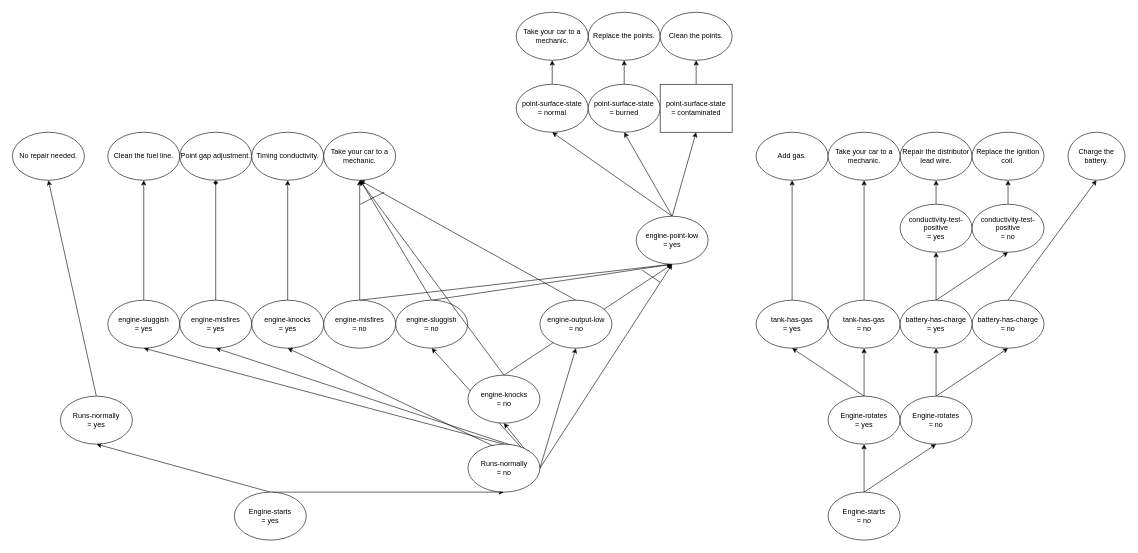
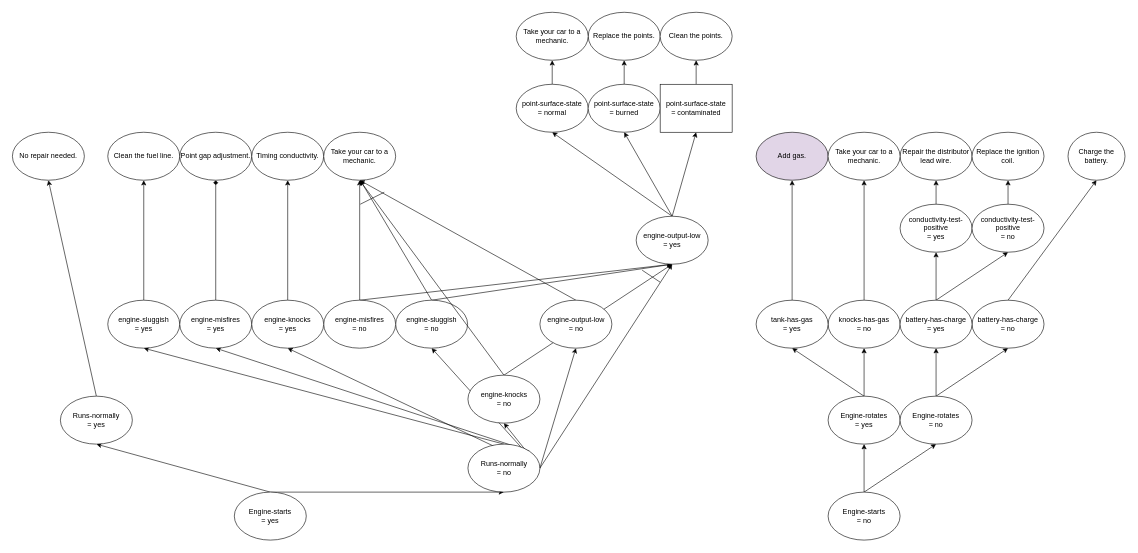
  <mxCell id="0" />
  <mxCell id="1" parent="0" />
  <mxCell id="2" style="edgeStyle=none;rounded=0;orthogonalLoop=1;jettySize=auto;html=1;exitX=0.5;exitY=0;exitDx=0;exitDy=0;entryX=0.5;entryY=1;entryDx=0;entryDy=0;" edge="1" parent="1" source="4" target="9"><mxGeometry relative="1" as="geometry" /></mxCell>
  <mxCell id="3" style="edgeStyle=none;rounded=0;orthogonalLoop=1;jettySize=auto;html=1;exitX=0.5;exitY=0;exitDx=0;exitDy=0;entryX=0.5;entryY=1;entryDx=0;entryDy=0;" edge="1" parent="1" source="4" target="17"><mxGeometry relative="1" as="geometry" /></mxCell>
  <mxCell id="4" value="Engine-starts&lt;br&gt;= yes" style="ellipse;whiteSpace=wrap;html=1;" vertex="1" parent="1"><mxGeometry x="390" y="820" width="120" height="80" as="geometry" /></mxCell>
  <mxCell id="5" style="edgeStyle=none;rounded=0;orthogonalLoop=1;jettySize=auto;html=1;exitX=0.5;exitY=0;exitDx=0;exitDy=0;entryX=0.5;entryY=1;entryDx=0;entryDy=0;" edge="1" parent="1" source="7" target="20"><mxGeometry relative="1" as="geometry" /></mxCell>
  <mxCell id="6" style="edgeStyle=none;rounded=0;orthogonalLoop=1;jettySize=auto;html=1;exitX=0.5;exitY=0;exitDx=0;exitDy=0;entryX=0.5;entryY=1;entryDx=0;entryDy=0;" edge="1" parent="1" source="7" target="23"><mxGeometry relative="1" as="geometry" /></mxCell>
  <mxCell id="7" value="Engine-starts&lt;br&gt;= no" style="ellipse;whiteSpace=wrap;html=1;" vertex="1" parent="1"><mxGeometry x="1380" y="820" width="120" height="80" as="geometry" /></mxCell>
  <mxCell id="8" style="rounded=0;orthogonalLoop=1;jettySize=auto;html=1;exitX=0.5;exitY=0;exitDx=0;exitDy=0;entryX=0.5;entryY=1;entryDx=0;entryDy=0;" edge="1" parent="1" source="9" target="64"><mxGeometry relative="1" as="geometry" /></mxCell>
  <mxCell id="9" value="Runs-normally&lt;br&gt;= yes" style="ellipse;whiteSpace=wrap;html=1;" vertex="1" parent="1"><mxGeometry x="100" y="660" width="120" height="80" as="geometry" /></mxCell>
  <mxCell id="10" style="edgeStyle=none;rounded=0;orthogonalLoop=1;jettySize=auto;html=1;exitX=0.5;exitY=0;exitDx=0;exitDy=0;entryX=0.5;entryY=1;entryDx=0;entryDy=0;" edge="1" parent="1" source="17" target="25"><mxGeometry relative="1" as="geometry" /></mxCell>
  <mxCell id="11" style="edgeStyle=none;rounded=0;orthogonalLoop=1;jettySize=auto;html=1;exitX=1;exitY=0.5;exitDx=0;exitDy=0;entryX=0.5;entryY=1;entryDx=0;entryDy=0;" edge="1" parent="1" source="17" target="28"><mxGeometry relative="1" as="geometry" /></mxCell>
  <mxCell id="12" style="edgeStyle=none;rounded=0;orthogonalLoop=1;jettySize=auto;html=1;exitX=1;exitY=0;exitDx=0;exitDy=0;entryX=0.5;entryY=1;entryDx=0;entryDy=0;" edge="1" parent="1" source="17" target="33"><mxGeometry relative="1" as="geometry" /></mxCell>
  <mxCell id="13" style="edgeStyle=none;rounded=0;orthogonalLoop=1;jettySize=auto;html=1;exitX=1;exitY=0.5;exitDx=0;exitDy=0;entryX=0.5;entryY=1;entryDx=0;entryDy=0;" edge="1" parent="1" source="17" target="38"><mxGeometry relative="1" as="geometry" /></mxCell>
  <mxCell id="14" style="edgeStyle=none;rounded=0;orthogonalLoop=1;jettySize=auto;html=1;exitX=1;exitY=0.5;exitDx=0;exitDy=0;entryX=0.5;entryY=1;entryDx=0;entryDy=0;" edge="1" parent="1" source="17" target="36"><mxGeometry relative="1" as="geometry" /></mxCell>
  <mxCell id="15" style="edgeStyle=none;rounded=0;orthogonalLoop=1;jettySize=auto;html=1;exitX=1;exitY=0.5;exitDx=0;exitDy=0;entryX=0.5;entryY=1;entryDx=0;entryDy=0;" edge="1" parent="1" source="17" target="42"><mxGeometry relative="1" as="geometry" /></mxCell>
  <mxCell id="16" style="edgeStyle=none;rounded=0;orthogonalLoop=1;jettySize=auto;html=1;exitX=1;exitY=0.5;exitDx=0;exitDy=0;entryX=0.5;entryY=1;entryDx=0;entryDy=0;" edge="1" parent="1" source="17" target="44"><mxGeometry relative="1" as="geometry" /></mxCell>
  <mxCell id="17" value="Runs-normally&lt;br&gt;= no" style="ellipse;whiteSpace=wrap;html=1;" vertex="1" parent="1"><mxGeometry x="779.5" y="740" width="120" height="80" as="geometry" /></mxCell>
  <mxCell id="18" style="edgeStyle=none;rounded=0;orthogonalLoop=1;jettySize=auto;html=1;exitX=0.5;exitY=0;exitDx=0;exitDy=0;entryX=0.5;entryY=1;entryDx=0;entryDy=0;" edge="1" parent="1" source="20" target="48"><mxGeometry relative="1" as="geometry" /></mxCell>
  <mxCell id="19" style="edgeStyle=none;rounded=0;orthogonalLoop=1;jettySize=auto;html=1;exitX=0.5;exitY=0;exitDx=0;exitDy=0;entryX=0.5;entryY=1;entryDx=0;entryDy=0;" edge="1" parent="1" source="20" target="46"><mxGeometry relative="1" as="geometry" /></mxCell>
  <mxCell id="20" value="Engine-rotates&lt;br&gt;= yes" style="ellipse;whiteSpace=wrap;html=1;" vertex="1" parent="1"><mxGeometry x="1380" y="660" width="120" height="80" as="geometry" /></mxCell>
  <mxCell id="21" style="edgeStyle=none;rounded=0;orthogonalLoop=1;jettySize=auto;html=1;exitX=0.5;exitY=0;exitDx=0;exitDy=0;entryX=0.5;entryY=1;entryDx=0;entryDy=0;" edge="1" parent="1" source="23" target="53"><mxGeometry relative="1" as="geometry" /></mxCell>
  <mxCell id="22" style="edgeStyle=none;rounded=0;orthogonalLoop=1;jettySize=auto;html=1;exitX=0.5;exitY=0;exitDx=0;exitDy=0;entryX=0.5;entryY=1;entryDx=0;entryDy=0;" edge="1" parent="1" source="23" target="50"><mxGeometry relative="1" as="geometry" /></mxCell>
  <mxCell id="23" value="Engine-rotates&lt;br&gt;= no" style="ellipse;whiteSpace=wrap;html=1;" vertex="1" parent="1"><mxGeometry x="1500" y="660" width="120" height="80" as="geometry" /></mxCell>
  <mxCell id="24" style="edgeStyle=none;rounded=0;orthogonalLoop=1;jettySize=auto;html=1;exitX=0.5;exitY=0;exitDx=0;exitDy=0;entryX=0.5;entryY=1;entryDx=0;entryDy=0;" edge="1" parent="1" source="25" target="65"><mxGeometry relative="1" as="geometry" /></mxCell>
  <mxCell id="25" value="engine-sluggish&lt;br&gt;= yes" style="ellipse;whiteSpace=wrap;html=1;" vertex="1" parent="1"><mxGeometry x="179" y="500" width="120" height="80" as="geometry" /></mxCell>
  <mxCell id="26" style="edgeStyle=none;rounded=0;orthogonalLoop=1;jettySize=auto;html=1;exitX=0.5;exitY=0;exitDx=0;exitDy=0;" edge="1" parent="1" source="28"><mxGeometry relative="1" as="geometry"><mxPoint x="600" y="300" as="targetPoint" /></mxGeometry></mxCell>
  <mxCell id="27" style="edgeStyle=none;rounded=0;orthogonalLoop=1;jettySize=auto;html=1;exitX=0.5;exitY=0;exitDx=0;exitDy=0;" edge="1" parent="1" source="28"><mxGeometry relative="1" as="geometry"><mxPoint x="1120" y="440" as="targetPoint" /></mxGeometry></mxCell>
  <mxCell id="28" value="engine-sluggish&lt;br&gt;= no" style="ellipse;whiteSpace=wrap;html=1;" vertex="1" parent="1"><mxGeometry x="659" y="500" width="120" height="80" as="geometry" /></mxCell>
  <mxCell id="29" style="edgeStyle=none;rounded=0;orthogonalLoop=1;jettySize=auto;html=1;exitX=0.5;exitY=0;exitDx=0;exitDy=0;entryX=0.5;entryY=1;entryDx=0;entryDy=0;" edge="1" parent="1" source="31" target="76"><mxGeometry relative="1" as="geometry" /></mxCell>
  <mxCell id="30" style="edgeStyle=none;rounded=0;orthogonalLoop=1;jettySize=auto;html=1;exitX=0.5;exitY=0;exitDx=0;exitDy=0;entryX=0.5;entryY=1;entryDx=0;entryDy=0;" edge="1" parent="1" source="31" target="42"><mxGeometry relative="1" as="geometry" /></mxCell>
  <mxCell id="31" value="engine-misfires&lt;br&gt;= no" style="ellipse;whiteSpace=wrap;html=1;" vertex="1" parent="1"><mxGeometry x="539" y="500" width="120" height="80" as="geometry" /></mxCell>
  <mxCell id="32" style="edgeStyle=none;rounded=0;orthogonalLoop=1;jettySize=auto;html=1;exitX=0.5;exitY=0;exitDx=0;exitDy=0;entryX=0.5;entryY=1;entryDx=0;entryDy=0;endArrow=diamond;" edge="1" parent="1" source="33" target="66"><mxGeometry relative="1" as="geometry" /></mxCell>
  <mxCell id="33" value="engine-misfires&lt;br&gt;= yes" style="ellipse;whiteSpace=wrap;html=1;" vertex="1" parent="1"><mxGeometry x="299" y="500" width="120" height="80" as="geometry" /></mxCell>
  <mxCell id="34" style="edgeStyle=none;rounded=0;orthogonalLoop=1;jettySize=auto;html=1;exitX=0.5;exitY=0;exitDx=0;exitDy=0;entryX=0.5;entryY=1;entryDx=0;entryDy=0;" edge="1" parent="1" source="36" target="76"><mxGeometry relative="1" as="geometry" /></mxCell>
  <mxCell id="35" style="edgeStyle=none;rounded=0;orthogonalLoop=1;jettySize=auto;html=1;exitX=0.5;exitY=0;exitDx=0;exitDy=0;entryX=0.5;entryY=1;entryDx=0;entryDy=0;" edge="1" parent="1" source="36" target="42"><mxGeometry relative="1" as="geometry" /></mxCell>
  <mxCell id="36" value="engine-knocks&lt;br&gt;= no" style="ellipse;whiteSpace=wrap;html=1;" vertex="1" parent="1"><mxGeometry x="779.5" y="625" width="120" height="80" as="geometry" /></mxCell>
  <mxCell id="37" style="edgeStyle=none;rounded=0;orthogonalLoop=1;jettySize=auto;html=1;exitX=0.5;exitY=0;exitDx=0;exitDy=0;entryX=0.5;entryY=1;entryDx=0;entryDy=0;" edge="1" parent="1" source="38" target="67"><mxGeometry relative="1" as="geometry" /></mxCell>
  <mxCell id="38" value="engine-knocks&lt;br&gt;= yes" style="ellipse;whiteSpace=wrap;html=1;" vertex="1" parent="1"><mxGeometry x="419" y="500" width="120" height="80" as="geometry" /></mxCell>
  <mxCell id="39" style="edgeStyle=none;rounded=0;orthogonalLoop=1;jettySize=auto;html=1;exitX=0.5;exitY=0;exitDx=0;exitDy=0;entryX=0.5;entryY=1;entryDx=0;entryDy=0;" edge="1" parent="1" source="42" target="59"><mxGeometry relative="1" as="geometry" /></mxCell>
  <mxCell id="40" style="edgeStyle=none;rounded=0;orthogonalLoop=1;jettySize=auto;html=1;exitX=0.5;exitY=0;exitDx=0;exitDy=0;entryX=0.5;entryY=1;entryDx=0;entryDy=0;" edge="1" parent="1" source="42" target="61"><mxGeometry relative="1" as="geometry" /></mxCell>
  <mxCell id="41" style="edgeStyle=none;rounded=0;orthogonalLoop=1;jettySize=auto;html=1;exitX=0.5;exitY=0;exitDx=0;exitDy=0;entryX=0.5;entryY=1;entryDx=0;entryDy=0;" edge="1" parent="1" source="42" target="63"><mxGeometry relative="1" as="geometry" /></mxCell>
- <mxCell id="42" value="engine-point-low&lt;br&gt;= yes" style="ellipse;whiteSpace=wrap;html=1;" vertex="1" parent="1"><mxGeometry x="1060" y="360" width="120" height="80" as="geometry" /></mxCell>
+ <mxCell id="42" value="engine-output-low&lt;br&gt;= yes" style="ellipse;whiteSpace=wrap;html=1;" vertex="1" parent="1"><mxGeometry x="1060" y="360" width="120" height="80" as="geometry" /></mxCell>
  <mxCell id="43" style="edgeStyle=none;rounded=0;orthogonalLoop=1;jettySize=auto;html=1;exitX=0.5;exitY=0;exitDx=0;exitDy=0;entryX=0.5;entryY=1;entryDx=0;entryDy=0;" edge="1" parent="1" source="44" target="76"><mxGeometry relative="1" as="geometry" /></mxCell>
  <mxCell id="44" value="engine-output-low&lt;br&gt;= no" style="ellipse;whiteSpace=wrap;html=1;" vertex="1" parent="1"><mxGeometry x="899.5" y="500" width="120" height="80" as="geometry" /></mxCell>
  <mxCell id="45" style="edgeStyle=none;rounded=0;orthogonalLoop=1;jettySize=auto;html=1;exitX=0.5;exitY=0;exitDx=0;exitDy=0;entryX=0.5;entryY=1;entryDx=0;entryDy=0;" edge="1" parent="1" source="46" target="74"><mxGeometry relative="1" as="geometry" /></mxCell>
- <mxCell id="46" value="tank-has-gas&lt;br&gt;= no" style="ellipse;whiteSpace=wrap;html=1;" vertex="1" parent="1"><mxGeometry x="1380" y="500" width="120" height="80" as="geometry" /></mxCell>
+ <mxCell id="46" value="knocks-has-gas&lt;br&gt;= no" style="ellipse;whiteSpace=wrap;html=1;" vertex="1" parent="1"><mxGeometry x="1380" y="500" width="120" height="80" as="geometry" /></mxCell>
  <mxCell id="47" style="edgeStyle=none;rounded=0;orthogonalLoop=1;jettySize=auto;html=1;exitX=0.5;exitY=0;exitDx=0;exitDy=0;entryX=0.5;entryY=1;entryDx=0;entryDy=0;" edge="1" parent="1" source="48" target="68"><mxGeometry relative="1" as="geometry" /></mxCell>
  <mxCell id="48" value="tank-has-gas&lt;br&gt;= yes" style="ellipse;whiteSpace=wrap;html=1;" vertex="1" parent="1"><mxGeometry x="1260" y="500" width="120" height="80" as="geometry" /></mxCell>
  <mxCell id="49" style="edgeStyle=none;rounded=0;orthogonalLoop=1;jettySize=auto;html=1;exitX=0.5;exitY=0;exitDx=0;exitDy=0;entryX=0.5;entryY=1;entryDx=0;entryDy=0;" edge="1" parent="1" source="50" target="69"><mxGeometry relative="1" as="geometry" /></mxCell>
  <mxCell id="50" value="battery-has-charge&lt;br&gt;= no" style="ellipse;whiteSpace=wrap;html=1;" vertex="1" parent="1"><mxGeometry x="1620" y="500" width="120" height="80" as="geometry" /></mxCell>
  <mxCell id="51" style="edgeStyle=none;rounded=0;orthogonalLoop=1;jettySize=auto;html=1;exitX=0.5;exitY=0;exitDx=0;exitDy=0;entryX=0.5;entryY=1;entryDx=0;entryDy=0;" edge="1" parent="1" source="53" target="55"><mxGeometry relative="1" as="geometry" /></mxCell>
  <mxCell id="52" style="edgeStyle=none;rounded=0;orthogonalLoop=1;jettySize=auto;html=1;exitX=0.5;exitY=0;exitDx=0;exitDy=0;entryX=0.5;entryY=1;entryDx=0;entryDy=0;" edge="1" parent="1" source="53" target="57"><mxGeometry relative="1" as="geometry" /></mxCell>
  <mxCell id="53" value="battery-has-charge&lt;br&gt;= yes" style="ellipse;whiteSpace=wrap;html=1;" vertex="1" parent="1"><mxGeometry x="1500" y="500" width="120" height="80" as="geometry" /></mxCell>
  <mxCell id="54" style="edgeStyle=none;rounded=0;orthogonalLoop=1;jettySize=auto;html=1;exitX=0.5;exitY=0;exitDx=0;exitDy=0;entryX=0.5;entryY=1;entryDx=0;entryDy=0;" edge="1" parent="1" source="55" target="72"><mxGeometry relative="1" as="geometry" /></mxCell>
  <mxCell id="55" value="conductivity-test-positive&lt;br&gt;= yes" style="ellipse;whiteSpace=wrap;html=1;" vertex="1" parent="1"><mxGeometry x="1500" y="340" width="120" height="80" as="geometry" /></mxCell>
  <mxCell id="56" style="edgeStyle=none;rounded=0;orthogonalLoop=1;jettySize=auto;html=1;exitX=0.5;exitY=0;exitDx=0;exitDy=0;entryX=0.5;entryY=1;entryDx=0;entryDy=0;" edge="1" parent="1" source="57" target="73"><mxGeometry relative="1" as="geometry" /></mxCell>
  <mxCell id="57" value="conductivity-test-positive&lt;br&gt;= no" style="ellipse;whiteSpace=wrap;html=1;" vertex="1" parent="1"><mxGeometry x="1620" y="340" width="120" height="80" as="geometry" /></mxCell>
  <mxCell id="58" style="edgeStyle=none;rounded=0;orthogonalLoop=1;jettySize=auto;html=1;exitX=0.5;exitY=0;exitDx=0;exitDy=0;" edge="1" parent="1" source="59" target="75"><mxGeometry relative="1" as="geometry" /></mxCell>
  <mxCell id="59" value="point-surface-state&lt;br&gt;= normal" style="ellipse;whiteSpace=wrap;html=1;" vertex="1" parent="1"><mxGeometry x="860" y="140" width="120" height="80" as="geometry" /></mxCell>
  <mxCell id="60" style="edgeStyle=none;rounded=0;orthogonalLoop=1;jettySize=auto;html=1;exitX=0.5;exitY=0;exitDx=0;exitDy=0;entryX=0.5;entryY=1;entryDx=0;entryDy=0;" edge="1" parent="1" source="61" target="70"><mxGeometry relative="1" as="geometry" /></mxCell>
  <mxCell id="61" value="point-surface-state&lt;br&gt;= burned" style="ellipse;whiteSpace=wrap;html=1;" vertex="1" parent="1"><mxGeometry x="980" y="140" width="120" height="80" as="geometry" /></mxCell>
  <mxCell id="62" style="edgeStyle=none;rounded=0;orthogonalLoop=1;jettySize=auto;html=1;exitX=0.5;exitY=0;exitDx=0;exitDy=0;entryX=0.5;entryY=1;entryDx=0;entryDy=0;" edge="1" parent="1" source="63" target="71"><mxGeometry relative="1" as="geometry" /></mxCell>
  <mxCell id="63" value="point-surface-state&lt;br&gt;= contaminated" style="whiteSpace=wrap;html=1;rounded=0;" vertex="1" parent="1"><mxGeometry x="1100" y="140" width="120" height="80" as="geometry" /></mxCell>
  <mxCell id="64" value="No repair needed." style="ellipse;whiteSpace=wrap;html=1;" vertex="1" parent="1"><mxGeometry x="20" y="220" width="120" height="80" as="geometry" /></mxCell>
  <mxCell id="65" value="Clean the fuel line." style="ellipse;whiteSpace=wrap;html=1;" vertex="1" parent="1"><mxGeometry x="179" y="220" width="120" height="80" as="geometry" /></mxCell>
  <mxCell id="66" value="Point gap adjustment." style="ellipse;whiteSpace=wrap;html=1;" vertex="1" parent="1"><mxGeometry x="299" y="220" width="120" height="80" as="geometry" /></mxCell>
  <mxCell id="67" value="Timing conductivity." style="ellipse;whiteSpace=wrap;html=1;" vertex="1" parent="1"><mxGeometry x="419" y="220" width="120" height="80" as="geometry" /></mxCell>
- <mxCell id="68" value="Add gas." style="ellipse;whiteSpace=wrap;html=1;" vertex="1" parent="1"><mxGeometry x="1260" y="220" width="120" height="80" as="geometry" /></mxCell>
+ <mxCell id="68" value="Add gas." style="ellipse;whiteSpace=wrap;html=1;fillColor=#e1d5e7;" vertex="1" parent="1"><mxGeometry x="1260" y="220" width="120" height="80" as="geometry" /></mxCell>
  <mxCell id="69" value="Charge the battery." style="ellipse;whiteSpace=wrap;html=1;" vertex="1" parent="1"><mxGeometry x="1780" y="220" width="95" height="80" as="geometry" /></mxCell>
  <mxCell id="70" value="Replace the points." style="ellipse;whiteSpace=wrap;html=1;" vertex="1" parent="1"><mxGeometry x="980" y="20" width="120" height="80" as="geometry" /></mxCell>
  <mxCell id="71" value="Clean the points." style="ellipse;whiteSpace=wrap;html=1;" vertex="1" parent="1"><mxGeometry x="1100" y="20" width="120" height="80" as="geometry" /></mxCell>
  <mxCell id="72" value="Repair the distributor lead wire." style="ellipse;whiteSpace=wrap;html=1;" vertex="1" parent="1"><mxGeometry x="1500" y="220" width="120" height="80" as="geometry" /></mxCell>
  <mxCell id="73" value="Replace the ignition coil." style="ellipse;whiteSpace=wrap;html=1;" vertex="1" parent="1"><mxGeometry x="1620" y="220" width="120" height="80" as="geometry" /></mxCell>
  <mxCell id="74" value="Take your car to a mechanic." style="ellipse;whiteSpace=wrap;html=1;" vertex="1" parent="1"><mxGeometry x="1380" y="220" width="120" height="80" as="geometry" /></mxCell>
  <mxCell id="75" value="Take your car to a mechanic." style="ellipse;whiteSpace=wrap;html=1;" vertex="1" parent="1"><mxGeometry x="860" y="20" width="120" height="80" as="geometry" /></mxCell>
  <mxCell id="76" value="Take your car to a mechanic." style="ellipse;whiteSpace=wrap;html=1;" vertex="1" parent="1"><mxGeometry x="539" y="220" width="120" height="80" as="geometry" /></mxCell>
  <mxCell id="77" value="" style="endArrow=none;html=1;" edge="1" parent="1"><mxGeometry width="50" height="50" relative="1" as="geometry"><mxPoint x="600" y="340" as="sourcePoint" /><mxPoint x="640" y="320" as="targetPoint" /></mxGeometry></mxCell>
  <mxCell id="78" value="" style="endArrow=none;html=1;" edge="1" parent="1"><mxGeometry width="50" height="50" relative="1" as="geometry"><mxPoint x="1070" y="450" as="sourcePoint" /><mxPoint x="1100" y="470" as="targetPoint" /></mxGeometry></mxCell>
